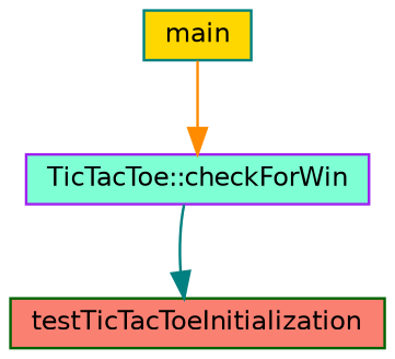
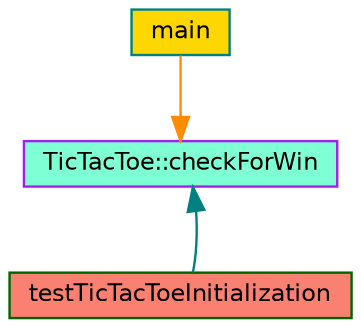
  digraph {
    rankdir=TB
    node [fontname=Helvetica fontsize=10 shape=box style=filled]
    edge [fontname=Helvetica fontsize=10 labelfontname=Helvetica labelfontsize=10 style=solid]
    n1 [color=teal fillcolor=gold fontcolor=black height=0.2 label=main width=0.4]
    n2 [color=purple fillcolor=aquamarine height=0.2 label="TicTacToe::checkForWin" width=0.4]
    n3 [color=darkgreen fillcolor=salmon height=0.2 label=testTicTacToeInitialization width=0.4]
    n1 -> n2 [color=darkorange]
-   n2 -> n3 [color=teal]
+   n3 -> n2 [color=teal]
  }
